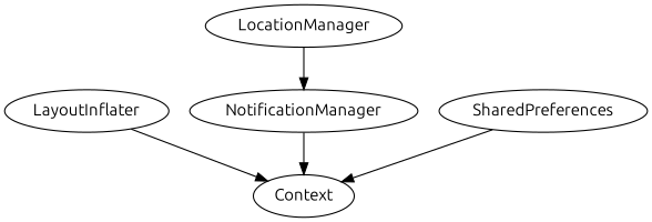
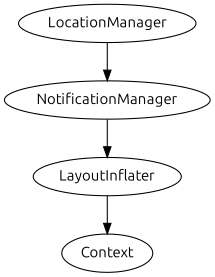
  digraph {
    concentrate=true
    fontname=Ubuntu
    node [fontname=Ubuntu]
    edge [fontname=Ubuntu]
    LayoutInflater
    Context
    LocationManager
    NotificationManager
-   SharedPreferences
    LayoutInflater -> Context
    LocationManager -> NotificationManager
-   NotificationManager -> Context
-   SharedPreferences -> Context
+   NotificationManager -> LayoutInflater
  }
